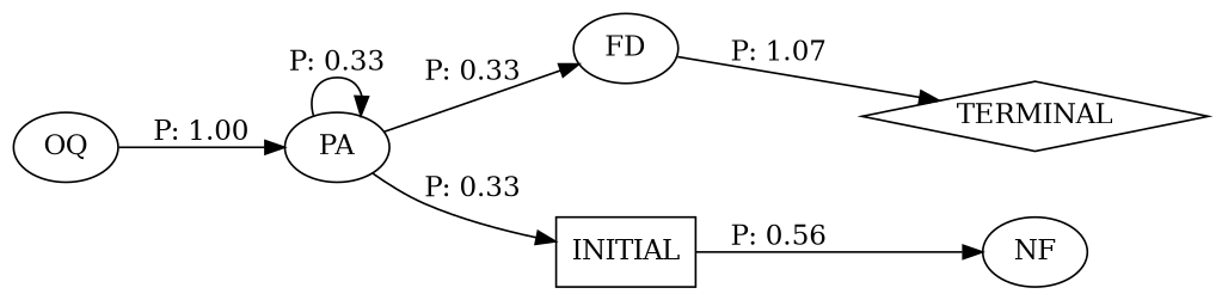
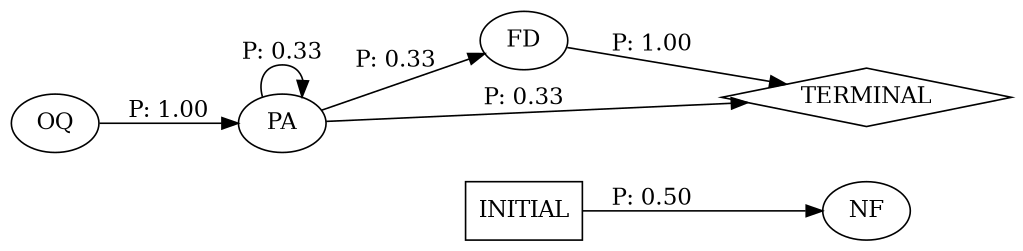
  digraph {
    rankdir=LR
    n1 [label=FD]
    n2 [label=TERMINAL shape=diamond]
    n3 [label=NF]
    n4 [label=PA]
    n5 [label=OQ]
    n6 [label=INITIAL shape=box]
-   n1 -> n2 [label="P: 1.07"]
+   n1 -> n2 [label="P: 1.00"]
    n4 -> n1 [label="P: 0.33"]
-   n4 -> n6 [label="P: 0.33"]
+   n4 -> n2 [label="P: 0.33"]
    n4 -> n4 [label="P: 0.33"]
    n5 -> n4 [label="P: 1.00"]
-   n6 -> n3 [label="P: 0.56"]
+   n6 -> n3 [label="P: 0.50"]
  }
